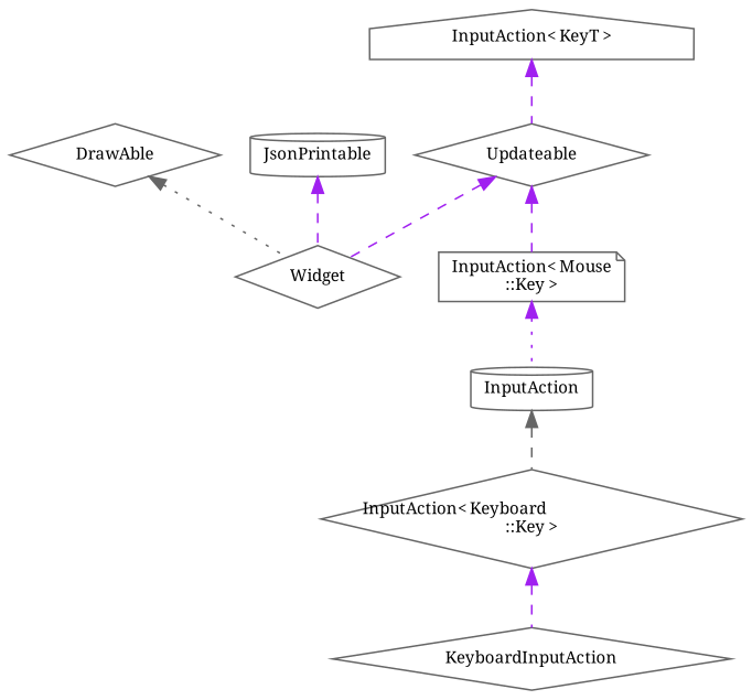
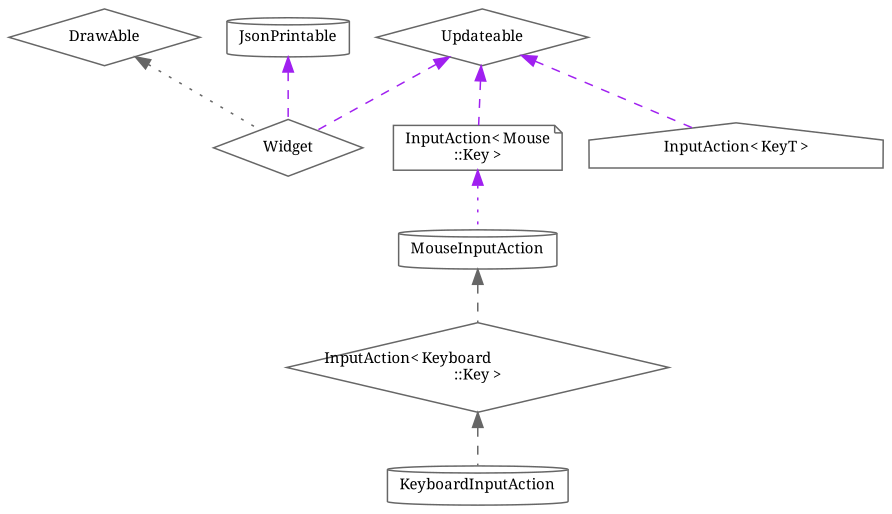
  digraph {
    fontname="Noto Serif"
    rankdir=TB
    node [color=grey40 fillcolor=white fontname="Noto Serif" fontsize=10 shape=diamond style=filled]
    edge [color=purple dir=back fontname="Noto Serif" fontsize=10 labelfontname=Helvetica labelfontsize=10 style=dashed]
    n1 [height=0.2 label=DrawAble width=0.4]
    n2 [height=0.2 label=Widget width=0.4]
    n3 [height=0.2 label=JsonPrintable shape=cylinder width=0.4]
    n4 [height=0.2 label=Updateable width=0.4]
    n5 [height=0.2 label="InputAction\< Mouse\l::Key \>" shape=note width=0.4]
    n6 [height=0.2 label="InputAction\< KeyT \>" shape=house width=0.4]
    n7 [height=0.2 label="InputAction\< Keyboard\l::Key \>" width=0.4]
-   n8 [height=0.2 label=KeyboardInputAction width=0.4]
-   n9 [height=0.2 label=InputAction shape=cylinder width=0.4]
+   n8 [height=0.2 label=KeyboardInputAction shape=cylinder width=0.4]
+   n9 [height=0.2 label=MouseInputAction shape=cylinder width=0.4]
    n1 -> n2 [color=gray40 style=dotted]
    n3 -> n2
    n4 -> n2
    n4 -> n5
-   n6 -> n4
+   n4 -> n6
    n5 -> n9 [style=dotted]
-   n7 -> n8
+   n7 -> n8 [color=gray40]
    n9 -> n7 [color=gray40]
  }
